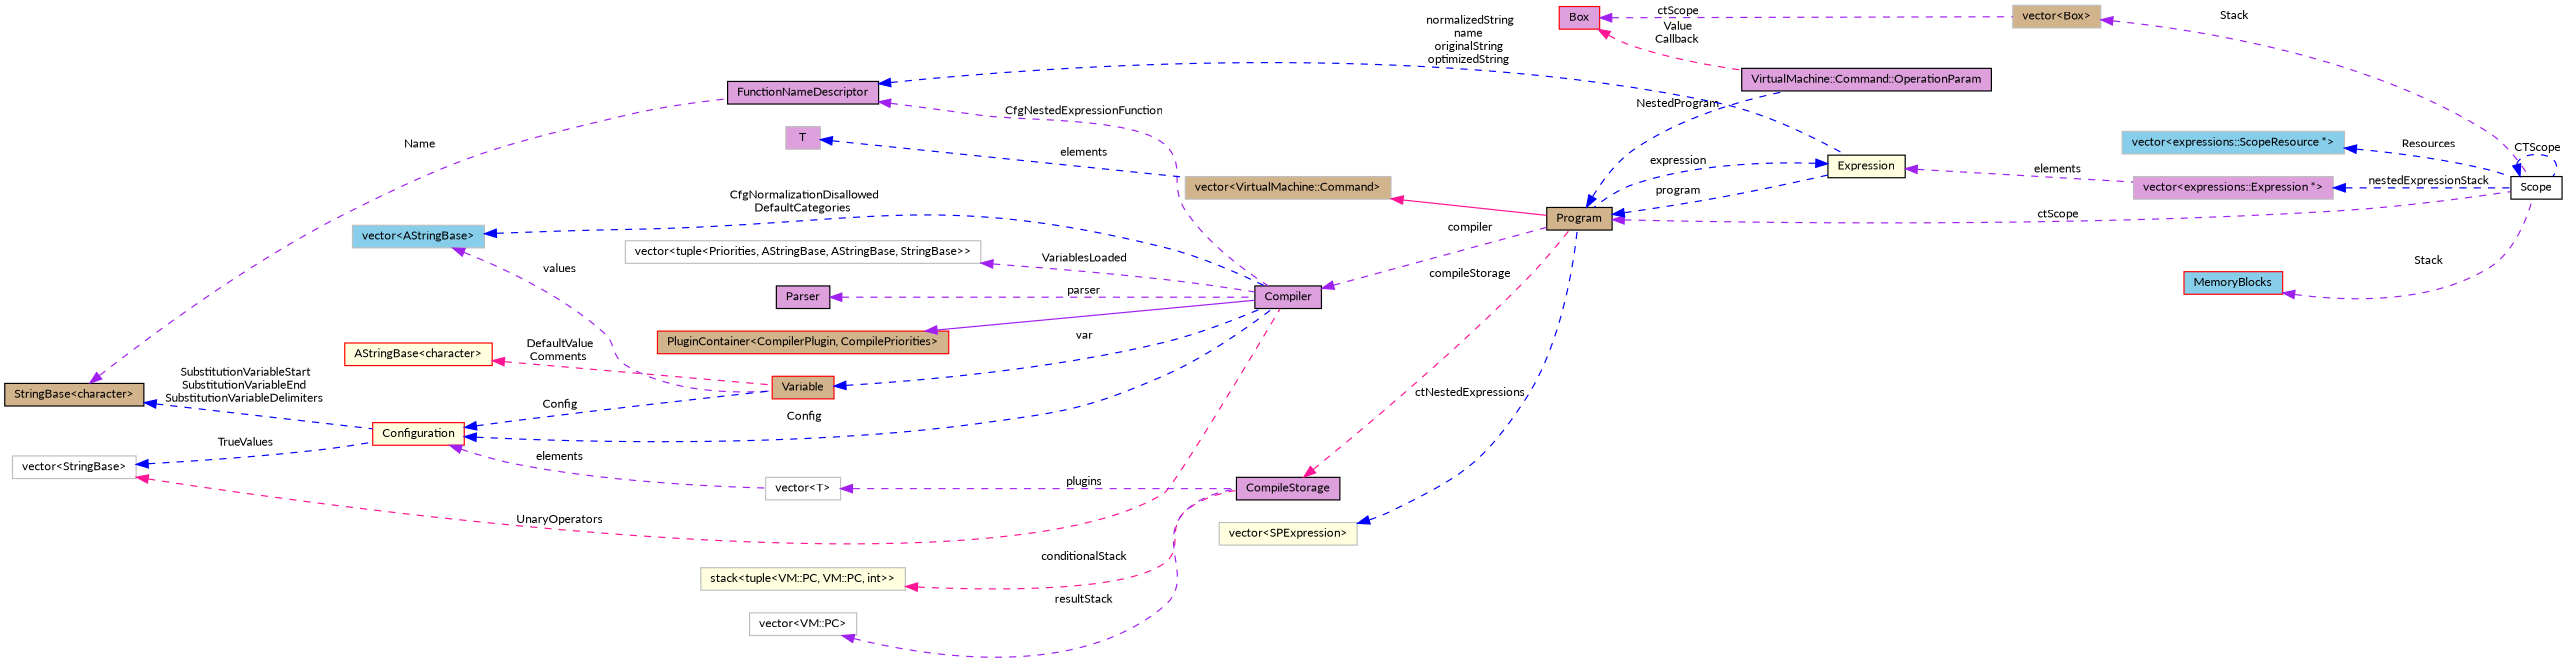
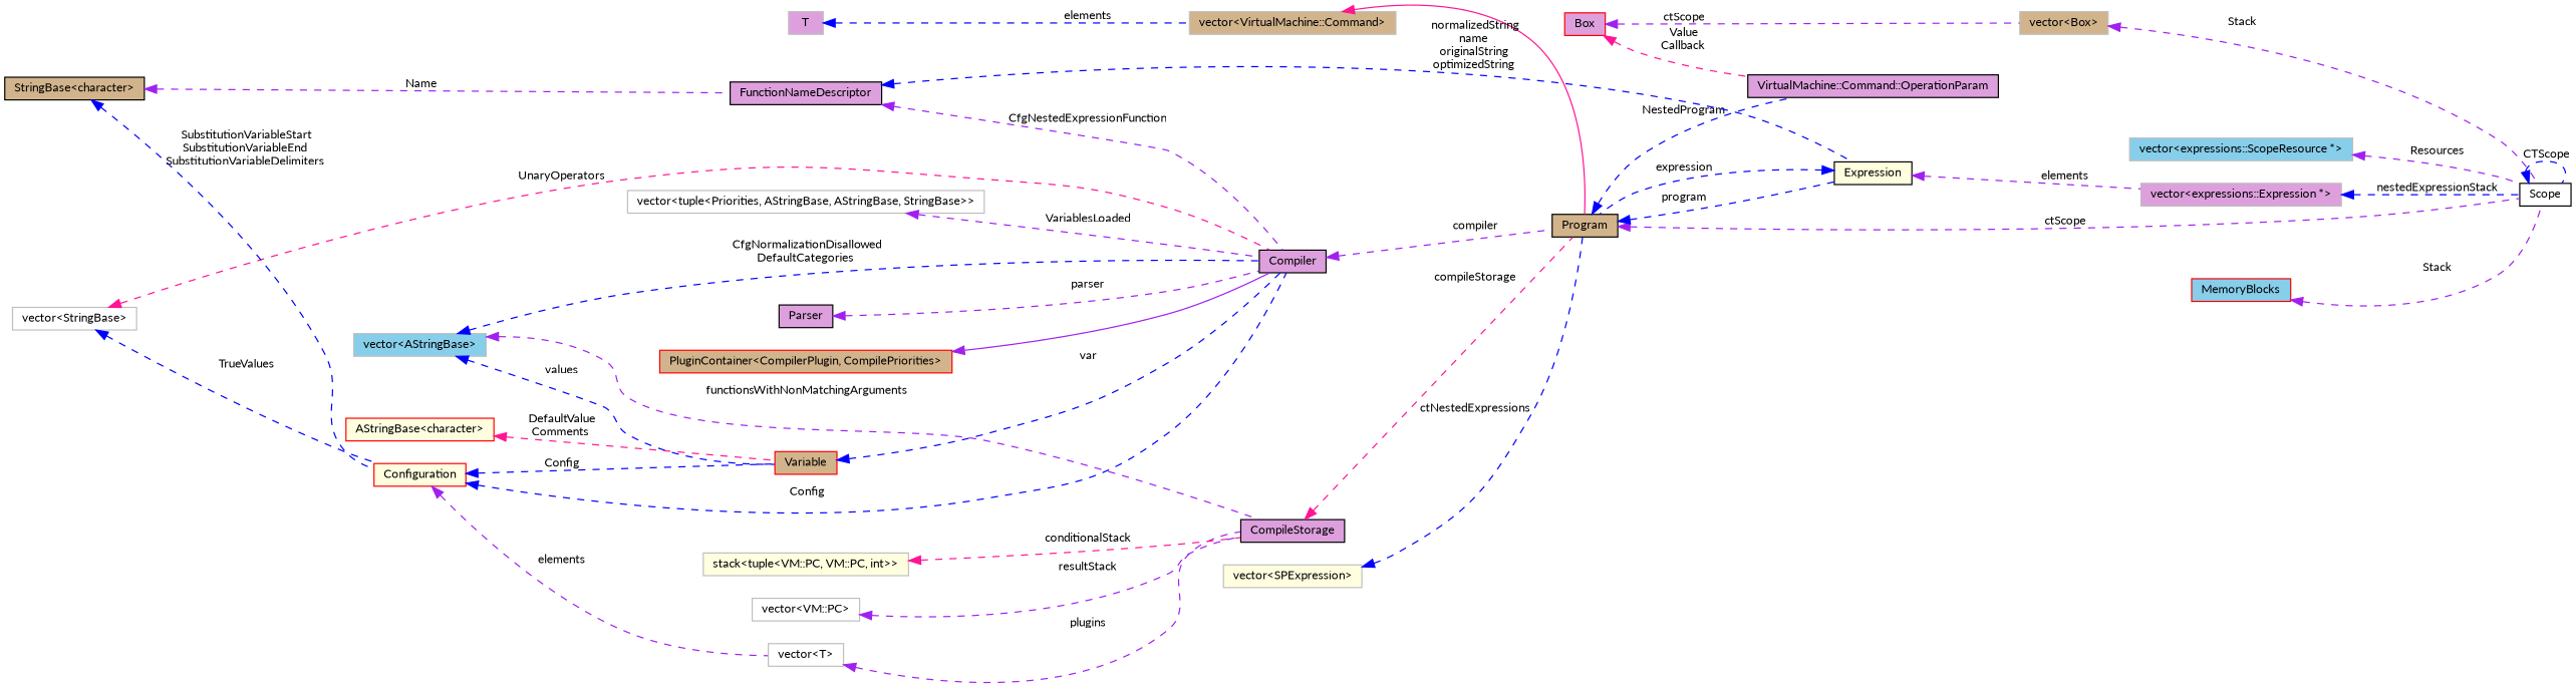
  digraph {
    fontname=Lato
    rankdir=LR
    node [color=grey75 fillcolor=plum fontname=Lato fontsize=10 shape=record style=filled]
    edge [color=purple dir=back fontname=Lato fontsize=10 labelfontname=Helvetica labelfontsize=10 style=dashed]
    n1 [color=black fontcolor=black height=0.2 label="VirtualMachine::Command::OperationParam" width=0.4]
    n2 [fillcolor=tan height=0.2 label="vector\<VirtualMachine::Command\>" width=0.4]
    n3 [color=black fillcolor=tan height=0.2 label=Program width=0.4]
    n4 [color=black fillcolor=white height=0.2 label=Scope width=0.4]
    n5 [color=black fillcolor=lightyellow height=0.2 label=Expression width=0.4]
    n6 [color=red fillcolor=tan height=0.2 label="PluginContainer\<CompilerPlugin, CompilePriorities\>" width=0.4]
    n7 [color=black height=0.2 label=Compiler width=0.4]
    n8 [fillcolor=skyblue height=0.2 label="vector\<AStringBase\>" width=0.4]
    n9 [color=red fillcolor=tan height=0.2 label=Variable width=0.4]
    n10 [color=black height=0.2 label=CompileStorage width=0.4]
    n11 [fillcolor=white height=0.2 label="vector\<StringBase\>" width=0.4]
    n12 [color=red fillcolor=lightyellow height=0.2 label=Configuration width=0.4]
    n13 [fillcolor=white height=0.2 label="vector\<T\>" width=0.4]
    n14 [fillcolor=white height=0.2 label="vector\<tuple\<Priorities, AStringBase, AStringBase, StringBase\>\>" width=0.4]
    n15 [fillcolor=skyblue height=0.2 label="vector\<expressions::ScopeResource *\>" width=0.4]
    n16 [height=0.2 label="vector\<expressions::Expression *\>" width=0.4]
    n17 [fillcolor=tan height=0.2 label="vector\<Box\>" width=0.4]
    n18 [fillcolor=lightyellow height=0.2 label="vector\<SPExpression\>" width=0.4]
    n19 [fillcolor=lightyellow height=0.2 label="stack\<tuple\<VM::PC, VM::PC, int\>\>" width=0.4]
    n20 [fillcolor=white height=0.2 label="vector\<VM::PC\>" width=0.4]
    n21 [color=black fillcolor=tan height=0.2 label="StringBase\<character\>" width=0.4]
    n22 [color=black height=0.2 label=FunctionNameDescriptor width=0.4]
    n23 [color=red fillcolor=lightyellow height=0.2 label="AStringBase\<character\>" width=0.4]
    n24 [height=0.2 label=T width=0.4]
    n25 [color=black height=0.2 label=Parser width=0.4]
    n26 [color=red fillcolor=skyblue height=0.2 label=MemoryBlocks width=0.4]
    n27 [color=red height=0.2 label=Box width=0.4]
    n2 -> n3 [color=deeppink style=solid]
    n3 -> n1 [color=blue label=" NestedProgram"]
    n3 -> n4 [label=" ctScope"]
    n3 -> n5 [color=blue label=" program"]
    n4 -> n4 [color=blue label=" CTScope"]
    n5 -> n3 [color=blue label=" expression"]
    n5 -> n16 [label=" elements"]
    n6 -> n7 [style=solid]
    n7 -> n3 [label=" compiler"]
    n8 -> n7 [color=blue label=" CfgNormalizationDisallowed\nDefaultCategories"]
-   n8 -> n9 [label=" values"]
+   n8 -> n9 [color=blue label=" values"]
+   n8 -> n10 [label=" functionsWithNonMatchingArguments"]
    n9 -> n7 [color=blue label=" var"]
    n10 -> n3 [color=deeppink label=" compileStorage"]
    n11 -> n7 [color=deeppink label=" UnaryOperators"]
    n11 -> n12 [color=blue label=" TrueValues"]
    n12 -> n7 [color=blue label=" Config"]
    n12 -> n9 [color=blue label=" Config"]
    n12 -> n13 [label=" elements"]
    n13 -> n10 [label=" plugins"]
    n14 -> n7 [label=" VariablesLoaded"]
-   n15 -> n4 [color=blue label=" Resources"]
+   n15 -> n4 [label=" Resources"]
    n16 -> n4 [color=blue label=" nestedExpressionStack"]
    n17 -> n4 [label=" Stack"]
    n18 -> n3 [color=blue label=" ctNestedExpressions"]
    n19 -> n10 [color=deeppink label=" conditionalStack"]
    n20 -> n10 [label=" resultStack"]
    n21 -> n12 [color=blue label=" SubstitutionVariableStart\nSubstitutionVariableEnd\nSubstitutionVariableDelimiters"]
    n21 -> n22 [label=" Name"]
    n22 -> n5 [color=blue label=" normalizedString\nname\noriginalString\noptimizedString"]
    n22 -> n7 [label=" CfgNestedExpressionFunction"]
    n23 -> n9 [color=deeppink label=" DefaultValue\nComments"]
    n24 -> n2 [color=blue label=" elements"]
    n25 -> n7 [label=" parser"]
    n26 -> n4 [label=" Stack"]
    n27 -> n1 [color=deeppink label=" Value\nCallback"]
    n27 -> n17 [label=" ctScope"]
  }
